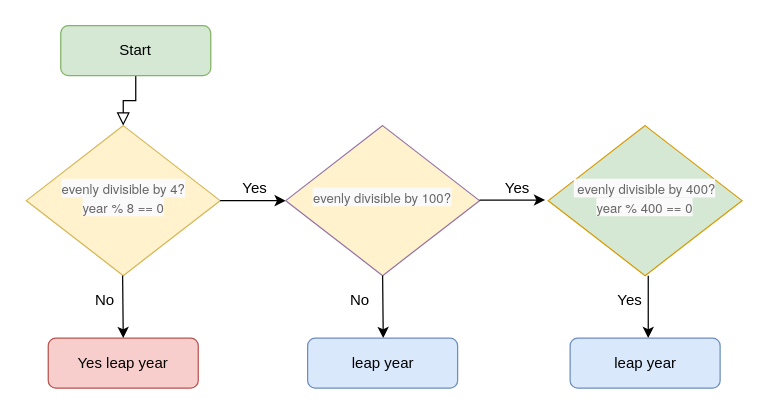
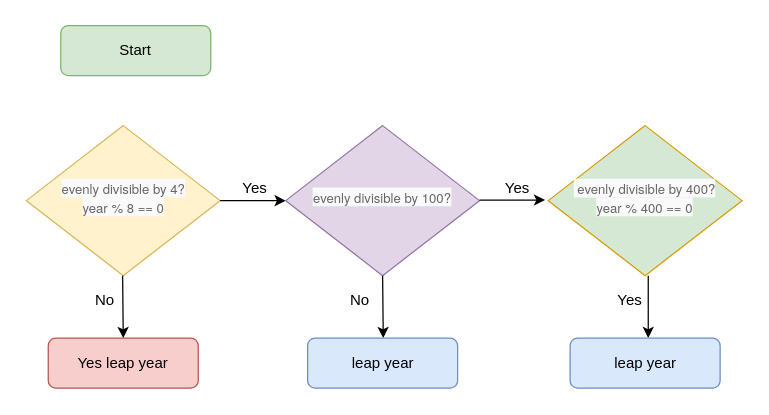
  <mxCell id="0" />
  <mxCell id="1" parent="0" />
- <mxCell id="2" value="" style="rounded=0;html=1;jettySize=auto;orthogonalLoop=1;fontSize=11;endArrow=block;endFill=0;endSize=8;strokeWidth=1;shadow=0;labelBackgroundColor=none;edgeStyle=orthogonalEdgeStyle;" parent="1" source="3" target="4" edge="1"><mxGeometry relative="1" as="geometry" /></mxCell>
  <mxCell id="3" value="Start" style="rounded=1;whiteSpace=wrap;html=1;fontSize=12;glass=0;strokeWidth=1;shadow=0;fillColor=#d5e8d4;strokeColor=#82b366;" parent="1" vertex="1"><mxGeometry x="48" y="20" width="120" height="40" as="geometry" /></mxCell>
  <mxCell id="4" value="&lt;span style=&quot;color: rgb(102 , 102 , 102) ; font-family: &amp;#34;metropolis&amp;#34; , &amp;#34;avenir next&amp;#34; , &amp;#34;helvetica neue&amp;#34; , &amp;#34;arial&amp;#34; , sans-serif ; font-size: 10.5px ; background-color: rgb(250 , 250 , 250)&quot;&gt;evenly divisible by 4?&lt;br&gt;&lt;/span&gt;&lt;span style=&quot;color: rgb(102 , 102 , 102) ; font-family: &amp;#34;metropolis&amp;#34; , &amp;#34;avenir next&amp;#34; , &amp;#34;helvetica neue&amp;#34; , &amp;#34;arial&amp;#34; , sans-serif ; font-size: 10.5px ; background-color: rgb(250 , 250 , 250)&quot;&gt;year % 8 == 0&lt;/span&gt;&lt;span style=&quot;color: rgb(102 , 102 , 102) ; font-family: &amp;#34;metropolis&amp;#34; , &amp;#34;avenir next&amp;#34; , &amp;#34;helvetica neue&amp;#34; , &amp;#34;arial&amp;#34; , sans-serif ; font-size: 10.5px ; background-color: rgb(250 , 250 , 250)&quot;&gt;&lt;br&gt;&lt;/span&gt;" style="rhombus;whiteSpace=wrap;html=1;shadow=0;fontFamily=Helvetica;fontSize=12;align=center;strokeWidth=1;spacing=6;spacingTop=-4;fillColor=#fff2cc;strokeColor=#d6b656;" parent="1" vertex="1"><mxGeometry x="20.5" y="100" width="155" height="120" as="geometry" /></mxCell>
  <mxCell id="5" value="Yes leap year" style="rounded=1;whiteSpace=wrap;html=1;fontSize=12;glass=0;strokeWidth=1;shadow=0;fillColor=#f8cecc;strokeColor=#b85450;" parent="1" vertex="1"><mxGeometry x="38" y="270" width="120" height="40" as="geometry" /></mxCell>
  <mxCell id="6" value="" style="endArrow=classic;html=1;rounded=0;exitX=1;exitY=0.5;exitDx=0;exitDy=0;" edge="1" parent="1" source="4"><mxGeometry width="50" height="50" relative="1" as="geometry"><mxPoint x="148" y="130" as="sourcePoint" /><mxPoint x="228" y="160" as="targetPoint" /></mxGeometry></mxCell>
- <mxCell id="7" value="&lt;span style=&quot;color: rgb(102 , 102 , 102) ; font-family: &amp;#34;metropolis&amp;#34; , &amp;#34;avenir next&amp;#34; , &amp;#34;helvetica neue&amp;#34; , &amp;#34;arial&amp;#34; , sans-serif ; font-size: 10.5px ; background-color: rgb(250 , 250 , 250)&quot;&gt;evenly divisible by 100?&lt;/span&gt;&lt;span style=&quot;color: rgb(102 , 102 , 102) ; font-family: &amp;#34;metropolis&amp;#34; , &amp;#34;avenir next&amp;#34; , &amp;#34;helvetica neue&amp;#34; , &amp;#34;arial&amp;#34; , sans-serif ; font-size: 10.5px ; background-color: rgb(250 , 250 , 250)&quot;&gt;&lt;br&gt;&lt;/span&gt;" style="rhombus;whiteSpace=wrap;html=1;shadow=0;fontFamily=Helvetica;fontSize=12;align=center;strokeWidth=1;spacing=6;spacingTop=-4;fillColor=#fff2cc;strokeColor=#9673a6;" vertex="1" parent="1"><mxGeometry x="228" y="100" width="155" height="120" as="geometry" /></mxCell>
+ <mxCell id="7" value="&lt;span style=&quot;color: rgb(102 , 102 , 102) ; font-family: &amp;#34;metropolis&amp;#34; , &amp;#34;avenir next&amp;#34; , &amp;#34;helvetica neue&amp;#34; , &amp;#34;arial&amp;#34; , sans-serif ; font-size: 10.5px ; background-color: rgb(250 , 250 , 250)&quot;&gt;evenly divisible by 100?&lt;/span&gt;&lt;span style=&quot;color: rgb(102 , 102 , 102) ; font-family: &amp;#34;metropolis&amp;#34; , &amp;#34;avenir next&amp;#34; , &amp;#34;helvetica neue&amp;#34; , &amp;#34;arial&amp;#34; , sans-serif ; font-size: 10.5px ; background-color: rgb(250 , 250 , 250)&quot;&gt;&lt;br&gt;&lt;/span&gt;" style="rhombus;whiteSpace=wrap;html=1;shadow=0;fontFamily=Helvetica;fontSize=12;align=center;strokeWidth=1;spacing=6;spacingTop=-4;fillColor=#e1d5e7;strokeColor=#9673a6;" vertex="1" parent="1"><mxGeometry x="228" y="100" width="155" height="120" as="geometry" /></mxCell>
  <mxCell id="8" value="" style="endArrow=classic;html=1;rounded=0;exitX=1;exitY=0.5;exitDx=0;exitDy=0;" edge="1" parent="1"><mxGeometry width="50" height="50" relative="1" as="geometry"><mxPoint x="383" y="159.5" as="sourcePoint" /><mxPoint x="435.5" y="159.5" as="targetPoint" /></mxGeometry></mxCell>
  <mxCell id="9" value="&lt;span style=&quot;color: rgb(102 , 102 , 102) ; font-family: &amp;#34;metropolis&amp;#34; , &amp;#34;avenir next&amp;#34; , &amp;#34;helvetica neue&amp;#34; , &amp;#34;arial&amp;#34; , sans-serif ; font-size: 10.5px ; background-color: rgb(250 , 250 , 250)&quot;&gt;&amp;nbsp;&lt;/span&gt;&lt;span style=&quot;color: rgb(102 , 102 , 102) ; font-family: &amp;#34;metropolis&amp;#34; , &amp;#34;avenir next&amp;#34; , &amp;#34;helvetica neue&amp;#34; , &amp;#34;arial&amp;#34; , sans-serif ; font-size: 10.5px ; background-color: rgb(250 , 250 , 250)&quot;&gt;evenly divisible by 400?&lt;/span&gt;&lt;br style=&quot;color: rgb(102 , 102 , 102) ; font-family: &amp;#34;metropolis&amp;#34; , &amp;#34;avenir next&amp;#34; , &amp;#34;helvetica neue&amp;#34; , &amp;#34;arial&amp;#34; , sans-serif ; font-size: 10.5px&quot;&gt;&lt;span style=&quot;color: rgb(102 , 102 , 102) ; font-family: &amp;#34;metropolis&amp;#34; , &amp;#34;avenir next&amp;#34; , &amp;#34;helvetica neue&amp;#34; , &amp;#34;arial&amp;#34; , sans-serif ; font-size: 10.5px ; background-color: rgb(250 , 250 , 250)&quot;&gt;year % 400 == 0&lt;/span&gt;" style="rhombus;whiteSpace=wrap;html=1;shadow=0;fontFamily=Helvetica;fontSize=12;align=center;strokeWidth=1;spacing=6;spacingTop=-4;fillColor=#d5e8d4;strokeColor=#d79b00;" vertex="1" parent="1"><mxGeometry x="438" y="100" width="155" height="120" as="geometry" /></mxCell>
  <mxCell id="10" value="" style="endArrow=classic;html=1;rounded=0;" edge="1" parent="1"><mxGeometry width="50" height="50" relative="1" as="geometry"><mxPoint x="518" y="220" as="sourcePoint" /><mxPoint x="518" y="270" as="targetPoint" /><Array as="points"><mxPoint x="518" y="220" /></Array></mxGeometry></mxCell>
  <mxCell id="11" value="No" style="text;html=1;align=center;verticalAlign=middle;resizable=0;points=[];autosize=1;strokeColor=none;fillColor=none;" vertex="1" parent="1"><mxGeometry x="68" y="230" width="30" height="20" as="geometry" /></mxCell>
  <mxCell id="12" value="Yes" style="text;html=1;align=center;verticalAlign=middle;resizable=0;points=[];autosize=1;strokeColor=none;fillColor=none;" vertex="1" parent="1"><mxGeometry x="398" y="140" width="30" height="20" as="geometry" /></mxCell>
  <mxCell id="13" value="Yes" style="text;html=1;align=center;verticalAlign=middle;resizable=0;points=[];autosize=1;strokeColor=none;fillColor=none;" vertex="1" parent="1"><mxGeometry x="188" y="140" width="30" height="20" as="geometry" /></mxCell>
  <mxCell id="14" value="Yes" style="text;html=1;align=center;verticalAlign=middle;resizable=0;points=[];autosize=1;strokeColor=none;fillColor=none;" vertex="1" parent="1"><mxGeometry x="488" y="230" width="30" height="20" as="geometry" /></mxCell>
  <mxCell id="15" value="leap year" style="rounded=1;whiteSpace=wrap;html=1;fontSize=12;glass=0;strokeWidth=1;shadow=0;fillColor=#dae8fc;strokeColor=#6c8ebf;" vertex="1" parent="1"><mxGeometry x="455.5" y="270" width="120" height="40" as="geometry" /></mxCell>
  <mxCell id="16" value="" style="endArrow=classic;html=1;rounded=0;exitX=0.5;exitY=1;exitDx=0;exitDy=0;" edge="1" parent="1" source="7"><mxGeometry width="50" height="50" relative="1" as="geometry"><mxPoint x="288" y="170" as="sourcePoint" /><mxPoint x="306" y="270" as="targetPoint" /></mxGeometry></mxCell>
  <mxCell id="17" value="leap year" style="rounded=1;whiteSpace=wrap;html=1;fontSize=12;glass=0;strokeWidth=1;shadow=0;fillColor=#dae8fc;strokeColor=#6c8ebf;" vertex="1" parent="1"><mxGeometry x="245.5" y="270" width="120" height="40" as="geometry" /></mxCell>
  <mxCell id="18" value="No" style="text;html=1;align=center;verticalAlign=middle;resizable=0;points=[];autosize=1;strokeColor=none;fillColor=none;" vertex="1" parent="1"><mxGeometry x="272" y="230" width="30" height="20" as="geometry" /></mxCell>
  <mxCell id="19" value="" style="endArrow=classic;html=1;rounded=0;exitX=0.5;exitY=1;exitDx=0;exitDy=0;" edge="1" parent="1"><mxGeometry width="50" height="50" relative="1" as="geometry"><mxPoint x="97.5" y="220" as="sourcePoint" /><mxPoint x="98" y="270" as="targetPoint" /></mxGeometry></mxCell>
